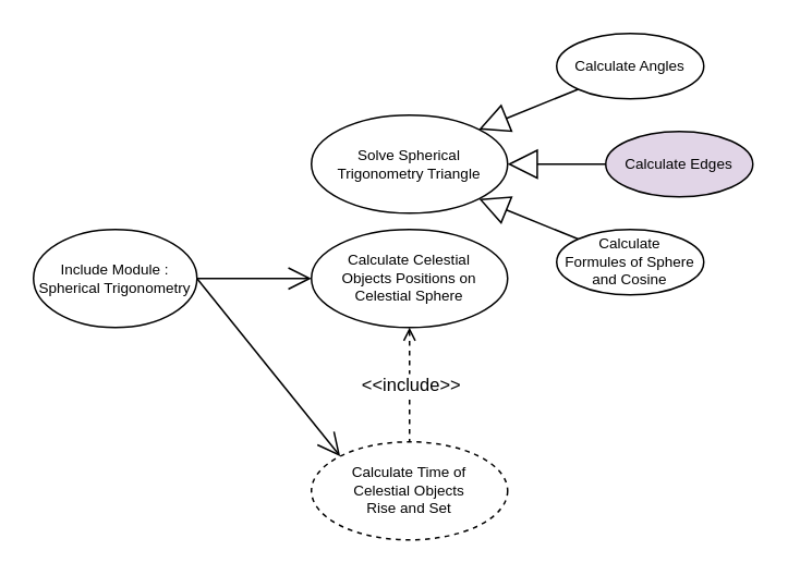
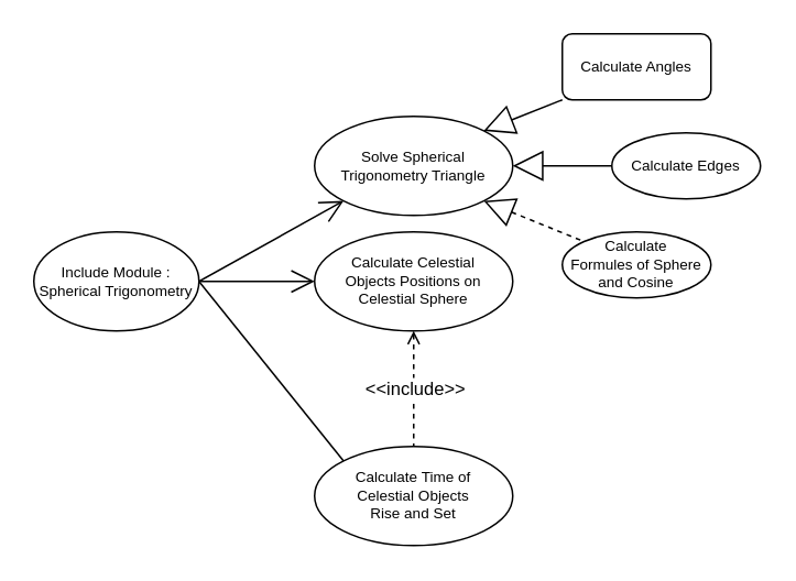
  <mxCell id="0" />
  <mxCell id="1" parent="0" />
  <mxCell id="2" value="Include Module :&lt;div&gt;Spherical Trigonometry&lt;/div&gt;" style="ellipse;whiteSpace=wrap;html=1;fontSize=9;" parent="1" vertex="1"><mxGeometry x="20" y="140" width="100" height="60" as="geometry" /></mxCell>
- <mxCell id="3" value="Calculate Time of&lt;div&gt;Celestial Objects&lt;br&gt;&lt;div&gt;Rise and Set&lt;/div&gt;&lt;/div&gt;" style="ellipse;whiteSpace=wrap;html=1;fontSize=9;dashed=1;" parent="1" vertex="1"><mxGeometry x="190" y="270" width="120" height="60" as="geometry" /></mxCell>
+ <mxCell id="3" value="Calculate Time of&lt;div&gt;Celestial Objects&lt;br&gt;&lt;div&gt;Rise and Set&lt;/div&gt;&lt;/div&gt;" style="ellipse;whiteSpace=wrap;html=1;fontSize=9;" parent="1" vertex="1"><mxGeometry x="190" y="270" width="120" height="60" as="geometry" /></mxCell>
  <mxCell id="4" value="Calculate Celestial&lt;div&gt;Objects Positions on&lt;div&gt;Celestial Sphere&lt;/div&gt;&lt;/div&gt;" style="ellipse;whiteSpace=wrap;html=1;fontSize=9;" parent="1" vertex="1"><mxGeometry x="190" y="140" width="120" height="60" as="geometry" /></mxCell>
- <mxCell id="5" value="" style="endArrow=open;endFill=1;endSize=12;html=1;rounded=0;exitX=1;exitY=0.5;exitDx=0;exitDy=0;entryX=0;entryY=0;entryDx=0;entryDy=0;" parent="1" source="2" target="3" edge="1"><mxGeometry width="160" relative="1" as="geometry"><mxPoint x="110" y="70" as="sourcePoint" /><mxPoint x="200" y="30" as="targetPoint" /></mxGeometry></mxCell>
+ <mxCell id="5" value="" style="endArrow=none;endFill=1;endSize=12;html=1;rounded=0;exitX=1;exitY=0.5;exitDx=0;exitDy=0;entryX=0;entryY=0;entryDx=0;entryDy=0;" parent="1" source="2" target="3" edge="1"><mxGeometry width="160" relative="1" as="geometry"><mxPoint x="110" y="70" as="sourcePoint" /><mxPoint x="200" y="30" as="targetPoint" /></mxGeometry></mxCell>
+ <mxCell id="6" value="" style="endArrow=open;endFill=1;endSize=12;html=1;rounded=0;exitX=1;exitY=0.5;exitDx=0;exitDy=0;entryX=0;entryY=1;entryDx=0;entryDy=0;" parent="1" source="2" target="8" edge="1"><mxGeometry width="160" relative="1" as="geometry"><mxPoint x="120" y="70" as="sourcePoint" /><mxPoint x="207.574" y="121.213" as="targetPoint" /></mxGeometry></mxCell>
  <mxCell id="7" value="" style="endArrow=open;endFill=1;endSize=12;html=1;rounded=0;exitX=1;exitY=0.5;exitDx=0;exitDy=0;entryX=0;entryY=0.5;entryDx=0;entryDy=0;" parent="1" source="2" target="4" edge="1"><mxGeometry width="160" relative="1" as="geometry"><mxPoint x="120" y="80" as="sourcePoint" /><mxPoint x="210" y="40" as="targetPoint" /></mxGeometry></mxCell>
  <mxCell id="8" value="Solve Spherical&lt;div&gt;Trigonometry Triangle&lt;/div&gt;" style="ellipse;whiteSpace=wrap;html=1;fontSize=9;" parent="1" vertex="1"><mxGeometry x="190" y="70" width="120" height="60" as="geometry" /></mxCell>
- <mxCell id="9" value="Calculate Angles" style="ellipse;whiteSpace=wrap;html=1;fontSize=9;" parent="1" vertex="1"><mxGeometry x="340" y="20" width="90" height="40" as="geometry" /></mxCell>
- <mxCell id="10" value="Calculate Edges" style="ellipse;whiteSpace=wrap;html=1;fontSize=9;fillColor=#e1d5e7;" parent="1" vertex="1"><mxGeometry x="370" y="80" width="90" height="40" as="geometry" /></mxCell>
+ <mxCell id="9" value="Calculate Angles" style="whiteSpace=wrap;html=1;fontSize=9;rounded=1;" parent="1" vertex="1"><mxGeometry x="340" y="20" width="90" height="40" as="geometry" /></mxCell>
+ <mxCell id="10" value="Calculate Edges" style="ellipse;whiteSpace=wrap;html=1;fontSize=9;" parent="1" vertex="1"><mxGeometry x="370" y="80" width="90" height="40" as="geometry" /></mxCell>
  <mxCell id="11" value="Calculate&lt;div&gt;Formules of Sphere&lt;div&gt;and Cosine&lt;/div&gt;&lt;/div&gt;" style="ellipse;whiteSpace=wrap;html=1;fontSize=9;" parent="1" vertex="1"><mxGeometry x="340" y="140" width="90" height="40" as="geometry" /></mxCell>
  <mxCell id="12" value="" style="endArrow=none;endSize=16;endFill=0;html=1;rounded=0;exitX=1;exitY=0;exitDx=0;exitDy=0;entryX=0;entryY=1;entryDx=0;entryDy=0;startArrow=block;startFill=0;targetPerimeterSpacing=0;sourcePerimeterSpacing=0;startSize=16;" parent="1" source="8" target="9" edge="1"><mxGeometry width="160" relative="1" as="geometry"><mxPoint x="350" y="90" as="sourcePoint" /><mxPoint x="410" y="30" as="targetPoint" /></mxGeometry></mxCell>
  <mxCell id="13" value="" style="endArrow=none;endSize=16;endFill=0;html=1;rounded=0;exitX=1;exitY=0.5;exitDx=0;exitDy=0;entryX=0;entryY=0.5;entryDx=0;entryDy=0;startArrow=block;startFill=0;targetPerimeterSpacing=0;sourcePerimeterSpacing=0;startSize=16;" parent="1" source="8" target="10" edge="1"><mxGeometry width="160" relative="1" as="geometry"><mxPoint x="310" y="150" as="sourcePoint" /><mxPoint x="427" y="101" as="targetPoint" /></mxGeometry></mxCell>
- <mxCell id="14" value="" style="endArrow=none;endSize=16;endFill=0;html=1;rounded=0;exitX=1;exitY=1;exitDx=0;exitDy=0;entryX=0;entryY=0;entryDx=0;entryDy=0;startArrow=block;startFill=0;targetPerimeterSpacing=0;sourcePerimeterSpacing=0;startSize=16;" parent="1" source="8" target="11" edge="1"><mxGeometry width="160" relative="1" as="geometry"><mxPoint x="310" y="169" as="sourcePoint" /><mxPoint x="400" y="180" as="targetPoint" /></mxGeometry></mxCell>
+ <mxCell id="14" value="" style="endArrow=none;endSize=16;endFill=0;html=1;rounded=0;exitX=1;exitY=1;exitDx=0;exitDy=0;entryX=0;entryY=0;entryDx=0;entryDy=0;startArrow=block;startFill=0;targetPerimeterSpacing=0;sourcePerimeterSpacing=0;startSize=16;dashed=1;" parent="1" source="8" target="11" edge="1"><mxGeometry width="160" relative="1" as="geometry"><mxPoint x="310" y="169" as="sourcePoint" /><mxPoint x="400" y="180" as="targetPoint" /></mxGeometry></mxCell>
  <mxCell id="15" value="" style="html=1;verticalAlign=bottom;labelBackgroundColor=none;endArrow=none;endFill=0;dashed=1;rounded=0;exitX=0.5;exitY=1;exitDx=0;exitDy=0;entryX=0.5;entryY=0;entryDx=0;entryDy=0;startArrow=open;startFill=0;" parent="1" source="4" target="3" edge="1"><mxGeometry x="0.143" width="160" relative="1" as="geometry"><mxPoint x="321" y="230" as="sourcePoint" /><mxPoint x="260" y="255" as="targetPoint" /><mxPoint as="offset" /></mxGeometry></mxCell>
  <mxCell id="16" value="&amp;lt;&amp;lt;include&amp;gt;&amp;gt;" style="edgeLabel;html=1;align=center;verticalAlign=middle;resizable=0;points=[];" parent="15" vertex="1" connectable="0"><mxGeometry x="-0.192" y="-2" relative="1" as="geometry"><mxPoint x="2" y="6" as="offset" /></mxGeometry></mxCell>
